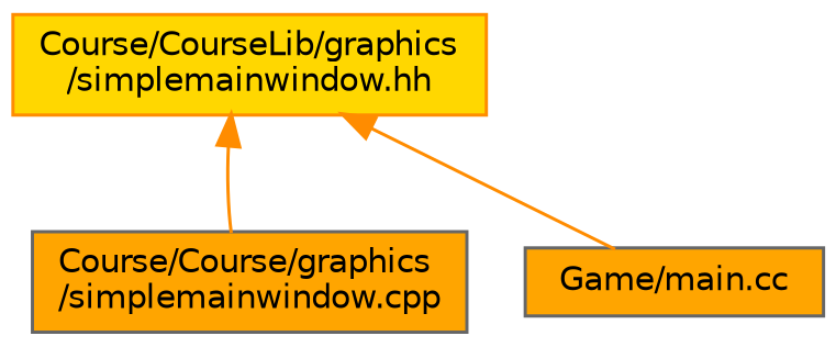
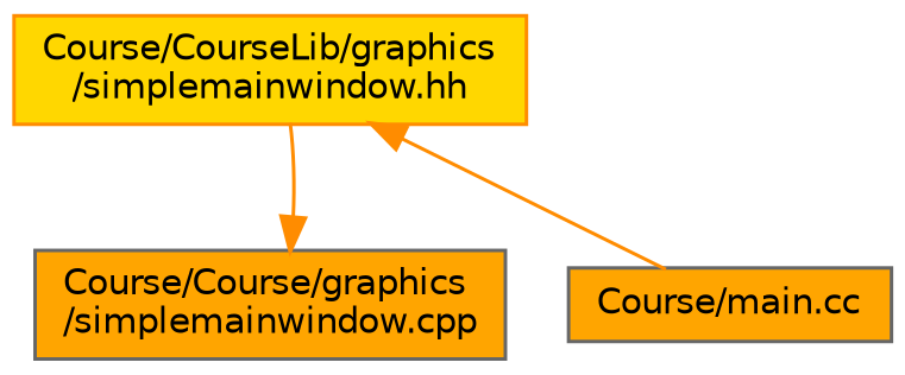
  digraph {
    node [color=gray40 fillcolor=orange fontname=Helvetica fontsize=10 shape=record style=filled]
    edge [color=darkorange dir=back fontname=Helvetica fontsize=10 labelfontname=Helvetica labelfontsize=10 style=solid]
    n1 [color=darkorange fillcolor=gold fontcolor=black height=0.2 label="Course/CourseLib/graphics\l/simplemainwindow.hh" width=0.4]
    n2 [height=0.2 label="Course/Course/graphics\l/simplemainwindow.cpp" width=0.4]
-   n3 [height=0.2 label="Game/main.cc" width=0.4]
-   n1 -> n2
+   n3 [height=0.2 label="Course/main.cc" width=0.4]
+   n2 -> n1
    n1 -> n3
  }
